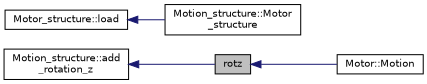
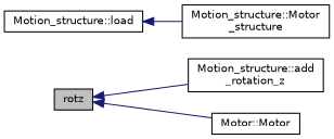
  digraph {
    rankdir=LR
    node [color=black fillcolor=white fontname=Helvetica fontsize=10 shape=record style=filled]
    edge [color=midnightblue dir=back fontname=Helvetica fontsize=10 labelfontname=Helvetica labelfontsize=10 style=solid]
    n1 [fillcolor=grey75 fontcolor=black height=0.2 label=rotz width=0.4]
    n2 [height=0.2 label="Motion_structure::add\l_rotation_z" width=0.4]
-   n3 [height=0.2 label="Motor::Motion" width=0.4]
-   n4 [height=0.2 label="Motor_structure::load" width=0.4]
+   n3 [height=0.2 label="Motor::Motor" width=0.4]
+   n4 [height=0.2 label="Motion_structure::load" width=0.4]
    n5 [height=0.2 label="Motion_structure::Motor\l_structure" width=0.4]
-   n2 -> n1
+   n1 -> n2
    n1 -> n3
    n4 -> n5
  }
